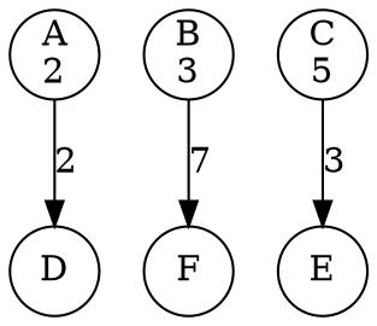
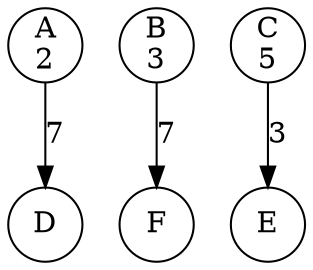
  digraph {
    node [fixedsize=true shape=circle]
    n1 [label="A\n2" width=0.5]
    n2 [label="D\n" width=0.5]
    n3 [label="B\n3" width=0.5]
    n4 [label="F\n" width=0.5]
    n5 [label="C\n5" width=0.5]
    n6 [label="E\n" width=0.5]
-   n1 -> n2 [label=2]
+   n1 -> n2 [label=7]
    n3 -> n4 [label=7]
    n5 -> n6 [label=3]
  }
